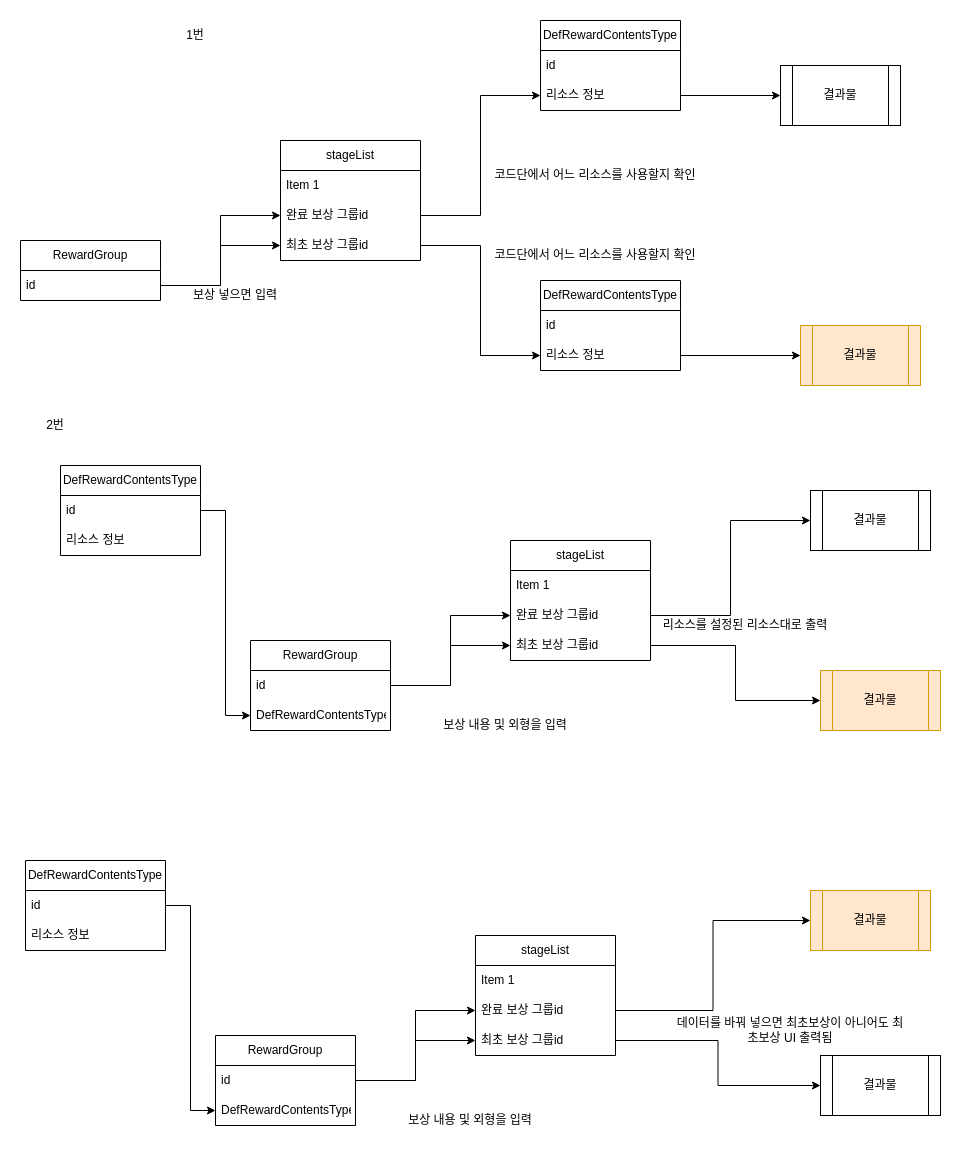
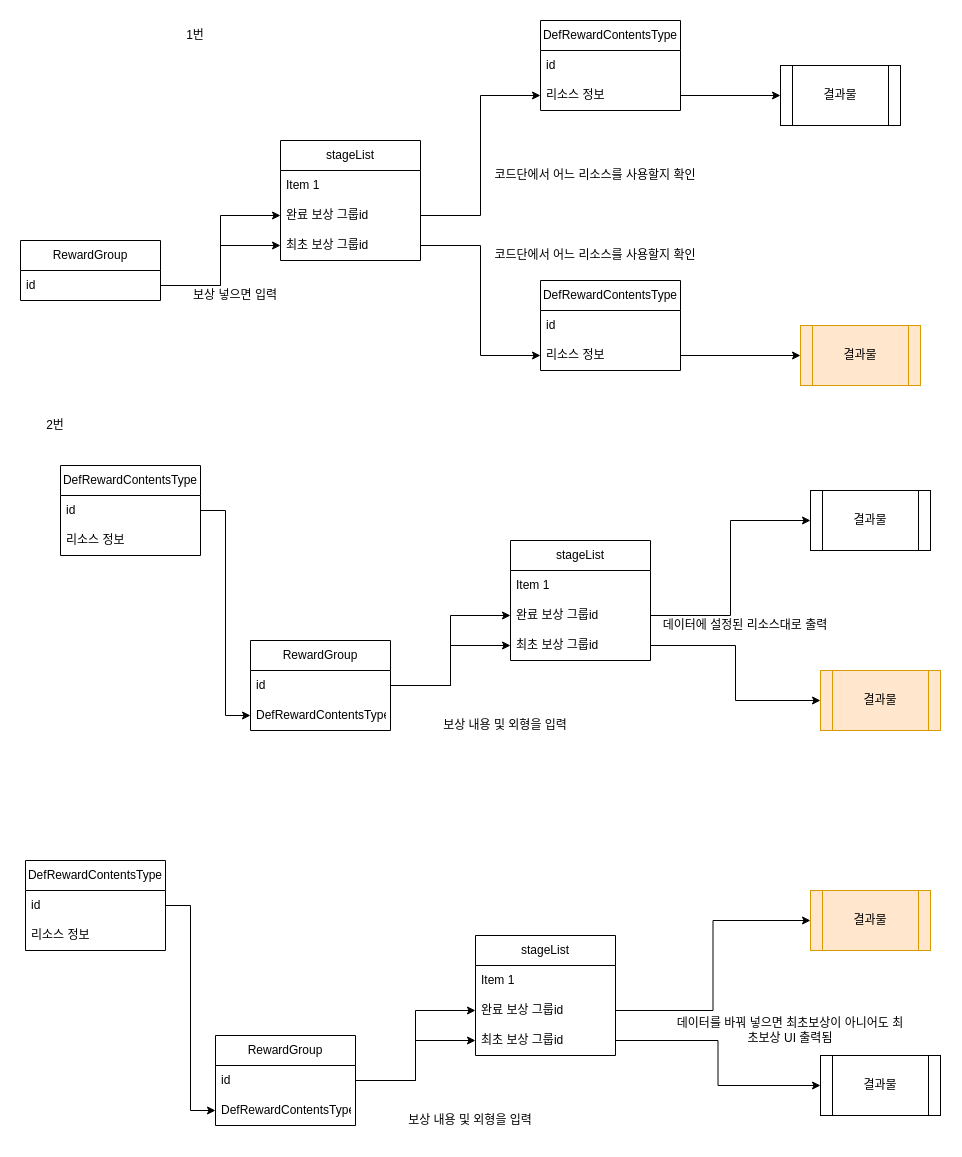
  <mxCell id="0" />
  <mxCell id="1" parent="0" />
  <mxCell id="2" value="stageList" style="swimlane;fontStyle=0;childLayout=stackLayout;horizontal=1;startSize=30;horizontalStack=0;resizeParent=1;resizeParentMax=0;resizeLast=0;collapsible=1;marginBottom=0;whiteSpace=wrap;html=1;" vertex="1" parent="1"><mxGeometry x="280" y="140" width="140" height="120" as="geometry" /></mxCell>
  <mxCell id="3" value="Item 1" style="text;strokeColor=none;fillColor=none;align=left;verticalAlign=middle;spacingLeft=4;spacingRight=4;overflow=hidden;points=[[0,0.5],[1,0.5]];portConstraint=eastwest;rotatable=0;whiteSpace=wrap;html=1;" vertex="1" parent="2"><mxGeometry y="30" width="140" height="30" as="geometry" /></mxCell>
  <mxCell id="4" value="완료 보상 그룹id" style="text;strokeColor=none;fillColor=none;align=left;verticalAlign=middle;spacingLeft=4;spacingRight=4;overflow=hidden;points=[[0,0.5],[1,0.5]];portConstraint=eastwest;rotatable=0;whiteSpace=wrap;html=1;" vertex="1" parent="2"><mxGeometry y="60" width="140" height="30" as="geometry" /></mxCell>
  <mxCell id="5" value="최초 보상 그룹id" style="text;strokeColor=none;fillColor=none;align=left;verticalAlign=middle;spacingLeft=4;spacingRight=4;overflow=hidden;points=[[0,0.5],[1,0.5]];portConstraint=eastwest;rotatable=0;whiteSpace=wrap;html=1;" vertex="1" parent="2"><mxGeometry y="90" width="140" height="30" as="geometry" /></mxCell>
  <mxCell id="6" value="DefRewardContentsType" style="swimlane;fontStyle=0;childLayout=stackLayout;horizontal=1;startSize=30;horizontalStack=0;resizeParent=1;resizeParentMax=0;resizeLast=0;collapsible=1;marginBottom=0;whiteSpace=wrap;html=1;" vertex="1" parent="1"><mxGeometry x="540" y="280" width="140" height="90" as="geometry" /></mxCell>
  <mxCell id="7" value="id" style="text;strokeColor=none;fillColor=none;align=left;verticalAlign=middle;spacingLeft=4;spacingRight=4;overflow=hidden;points=[[0,0.5],[1,0.5]];portConstraint=eastwest;rotatable=0;whiteSpace=wrap;html=1;" vertex="1" parent="6"><mxGeometry y="30" width="140" height="30" as="geometry" /></mxCell>
  <mxCell id="8" value="리소스 정보" style="text;strokeColor=none;fillColor=none;align=left;verticalAlign=middle;spacingLeft=4;spacingRight=4;overflow=hidden;points=[[0,0.5],[1,0.5]];portConstraint=eastwest;rotatable=0;whiteSpace=wrap;html=1;" vertex="1" parent="6"><mxGeometry y="60" width="140" height="30" as="geometry" /></mxCell>
  <mxCell id="9" value="RewardGroup" style="swimlane;fontStyle=0;childLayout=stackLayout;horizontal=1;startSize=30;horizontalStack=0;resizeParent=1;resizeParentMax=0;resizeLast=0;collapsible=1;marginBottom=0;whiteSpace=wrap;html=1;" vertex="1" parent="1"><mxGeometry x="20" y="240" width="140" height="60" as="geometry" /></mxCell>
  <mxCell id="10" value="id" style="text;strokeColor=none;fillColor=none;align=left;verticalAlign=middle;spacingLeft=4;spacingRight=4;overflow=hidden;points=[[0,0.5],[1,0.5]];portConstraint=eastwest;rotatable=0;whiteSpace=wrap;html=1;" vertex="1" parent="9"><mxGeometry y="30" width="140" height="30" as="geometry" /></mxCell>
  <mxCell id="11" style="edgeStyle=orthogonalEdgeStyle;rounded=0;orthogonalLoop=1;jettySize=auto;html=1;exitX=1;exitY=0.5;exitDx=0;exitDy=0;" edge="1" parent="1" source="10" target="5"><mxGeometry relative="1" as="geometry" /></mxCell>
  <mxCell id="12" style="edgeStyle=orthogonalEdgeStyle;rounded=0;orthogonalLoop=1;jettySize=auto;html=1;exitX=1;exitY=0.5;exitDx=0;exitDy=0;entryX=0;entryY=0.5;entryDx=0;entryDy=0;" edge="1" parent="1" source="5" target="8"><mxGeometry relative="1" as="geometry" /></mxCell>
  <mxCell id="13" value="결과물" style="shape=process;whiteSpace=wrap;html=1;backgroundOutline=1;fillColor=#ffe6cc;strokeColor=#d79b00;" vertex="1" parent="1"><mxGeometry x="800" y="325" width="120" height="60" as="geometry" /></mxCell>
  <mxCell id="14" style="edgeStyle=orthogonalEdgeStyle;rounded=0;orthogonalLoop=1;jettySize=auto;html=1;exitX=1;exitY=0.5;exitDx=0;exitDy=0;" edge="1" parent="1" source="8" target="13"><mxGeometry relative="1" as="geometry"><mxPoint x="840" y="220" as="targetPoint" /></mxGeometry></mxCell>
  <mxCell id="15" value="DefRewardContentsType" style="swimlane;fontStyle=0;childLayout=stackLayout;horizontal=1;startSize=30;horizontalStack=0;resizeParent=1;resizeParentMax=0;resizeLast=0;collapsible=1;marginBottom=0;whiteSpace=wrap;html=1;" vertex="1" parent="1"><mxGeometry x="540" y="20" width="140" height="90" as="geometry" /></mxCell>
  <mxCell id="16" value="id" style="text;strokeColor=none;fillColor=none;align=left;verticalAlign=middle;spacingLeft=4;spacingRight=4;overflow=hidden;points=[[0,0.5],[1,0.5]];portConstraint=eastwest;rotatable=0;whiteSpace=wrap;html=1;" vertex="1" parent="15"><mxGeometry y="30" width="140" height="30" as="geometry" /></mxCell>
  <mxCell id="17" value="리소스 정보" style="text;strokeColor=none;fillColor=none;align=left;verticalAlign=middle;spacingLeft=4;spacingRight=4;overflow=hidden;points=[[0,0.5],[1,0.5]];portConstraint=eastwest;rotatable=0;whiteSpace=wrap;html=1;" vertex="1" parent="15"><mxGeometry y="60" width="140" height="30" as="geometry" /></mxCell>
  <mxCell id="18" style="edgeStyle=orthogonalEdgeStyle;rounded=0;orthogonalLoop=1;jettySize=auto;html=1;exitX=1;exitY=0.5;exitDx=0;exitDy=0;entryX=0;entryY=0.5;entryDx=0;entryDy=0;" edge="1" parent="1" source="4" target="17"><mxGeometry relative="1" as="geometry"><mxPoint x="520" y="160" as="targetPoint" /></mxGeometry></mxCell>
  <mxCell id="19" value="결과물" style="shape=process;whiteSpace=wrap;html=1;backgroundOutline=1;" vertex="1" parent="1"><mxGeometry x="780" y="65" width="120" height="60" as="geometry" /></mxCell>
  <mxCell id="20" style="edgeStyle=orthogonalEdgeStyle;rounded=0;orthogonalLoop=1;jettySize=auto;html=1;exitX=1;exitY=0.5;exitDx=0;exitDy=0;entryX=0;entryY=0.5;entryDx=0;entryDy=0;" edge="1" parent="1" source="17" target="19"><mxGeometry relative="1" as="geometry" /></mxCell>
  <mxCell id="21" value="코드단에서 어느 리소스를 사용할지 확인" style="text;html=1;align=center;verticalAlign=middle;whiteSpace=wrap;rounded=0;" vertex="1" parent="1"><mxGeometry x="480" y="160" width="230" height="30" as="geometry" /></mxCell>
  <mxCell id="22" value="코드단에서 어느 리소스를 사용할지 확인" style="text;html=1;align=center;verticalAlign=middle;whiteSpace=wrap;rounded=0;" vertex="1" parent="1"><mxGeometry x="480" y="240" width="230" height="30" as="geometry" /></mxCell>
  <mxCell id="23" value="stageList" style="swimlane;fontStyle=0;childLayout=stackLayout;horizontal=1;startSize=30;horizontalStack=0;resizeParent=1;resizeParentMax=0;resizeLast=0;collapsible=1;marginBottom=0;whiteSpace=wrap;html=1;" vertex="1" parent="1"><mxGeometry x="510" y="540" width="140" height="120" as="geometry" /></mxCell>
  <mxCell id="24" value="Item 1" style="text;strokeColor=none;fillColor=none;align=left;verticalAlign=middle;spacingLeft=4;spacingRight=4;overflow=hidden;points=[[0,0.5],[1,0.5]];portConstraint=eastwest;rotatable=0;whiteSpace=wrap;html=1;" vertex="1" parent="23"><mxGeometry y="30" width="140" height="30" as="geometry" /></mxCell>
  <mxCell id="25" value="완료 보상 그룹id" style="text;strokeColor=none;fillColor=none;align=left;verticalAlign=middle;spacingLeft=4;spacingRight=4;overflow=hidden;points=[[0,0.5],[1,0.5]];portConstraint=eastwest;rotatable=0;whiteSpace=wrap;html=1;" vertex="1" parent="23"><mxGeometry y="60" width="140" height="30" as="geometry" /></mxCell>
  <mxCell id="26" value="최초 보상 그룹id" style="text;strokeColor=none;fillColor=none;align=left;verticalAlign=middle;spacingLeft=4;spacingRight=4;overflow=hidden;points=[[0,0.5],[1,0.5]];portConstraint=eastwest;rotatable=0;whiteSpace=wrap;html=1;" vertex="1" parent="23"><mxGeometry y="90" width="140" height="30" as="geometry" /></mxCell>
  <mxCell id="27" value="DefRewardContentsType" style="swimlane;fontStyle=0;childLayout=stackLayout;horizontal=1;startSize=30;horizontalStack=0;resizeParent=1;resizeParentMax=0;resizeLast=0;collapsible=1;marginBottom=0;whiteSpace=wrap;html=1;" vertex="1" parent="1"><mxGeometry x="60" y="465" width="140" height="90" as="geometry" /></mxCell>
  <mxCell id="28" value="id" style="text;strokeColor=none;fillColor=none;align=left;verticalAlign=middle;spacingLeft=4;spacingRight=4;overflow=hidden;points=[[0,0.5],[1,0.5]];portConstraint=eastwest;rotatable=0;whiteSpace=wrap;html=1;" vertex="1" parent="27"><mxGeometry y="30" width="140" height="30" as="geometry" /></mxCell>
  <mxCell id="29" value="리소스 정보" style="text;strokeColor=none;fillColor=none;align=left;verticalAlign=middle;spacingLeft=4;spacingRight=4;overflow=hidden;points=[[0,0.5],[1,0.5]];portConstraint=eastwest;rotatable=0;whiteSpace=wrap;html=1;" vertex="1" parent="27"><mxGeometry y="60" width="140" height="30" as="geometry" /></mxCell>
  <mxCell id="30" value="RewardGroup" style="swimlane;fontStyle=0;childLayout=stackLayout;horizontal=1;startSize=30;horizontalStack=0;resizeParent=1;resizeParentMax=0;resizeLast=0;collapsible=1;marginBottom=0;whiteSpace=wrap;html=1;" vertex="1" parent="1"><mxGeometry x="250" y="640" width="140" height="90" as="geometry" /></mxCell>
  <mxCell id="31" value="id" style="text;strokeColor=none;fillColor=none;align=left;verticalAlign=middle;spacingLeft=4;spacingRight=4;overflow=hidden;points=[[0,0.5],[1,0.5]];portConstraint=eastwest;rotatable=0;whiteSpace=wrap;html=1;" vertex="1" parent="30"><mxGeometry y="30" width="140" height="30" as="geometry" /></mxCell>
  <mxCell id="32" value="&lt;span style=&quot;text-align: center;&quot;&gt;DefRewardContentsType&lt;/span&gt;" style="text;strokeColor=none;fillColor=none;align=left;verticalAlign=middle;spacingLeft=4;spacingRight=4;overflow=hidden;points=[[0,0.5],[1,0.5]];portConstraint=eastwest;rotatable=0;whiteSpace=wrap;html=1;" vertex="1" parent="30"><mxGeometry y="60" width="140" height="30" as="geometry" /></mxCell>
  <mxCell id="33" style="edgeStyle=orthogonalEdgeStyle;rounded=0;orthogonalLoop=1;jettySize=auto;html=1;exitX=1;exitY=0.5;exitDx=0;exitDy=0;" edge="1" parent="1" source="31" target="26"><mxGeometry relative="1" as="geometry" /></mxCell>
  <mxCell id="34" value="결과물" style="shape=process;whiteSpace=wrap;html=1;backgroundOutline=1;fillColor=#ffe6cc;strokeColor=#d79b00;" vertex="1" parent="1"><mxGeometry x="820" y="670" width="120" height="60" as="geometry" /></mxCell>
  <mxCell id="35" value="결과물" style="shape=process;whiteSpace=wrap;html=1;backgroundOutline=1;" vertex="1" parent="1"><mxGeometry x="810" y="490" width="120" height="60" as="geometry" /></mxCell>
  <mxCell id="36" style="edgeStyle=orthogonalEdgeStyle;rounded=0;orthogonalLoop=1;jettySize=auto;html=1;exitX=1;exitY=0.5;exitDx=0;exitDy=0;entryX=0;entryY=0.5;entryDx=0;entryDy=0;" edge="1" parent="1" source="28" target="32"><mxGeometry relative="1" as="geometry" /></mxCell>
  <mxCell id="37" style="edgeStyle=orthogonalEdgeStyle;rounded=0;orthogonalLoop=1;jettySize=auto;html=1;exitX=1;exitY=0.5;exitDx=0;exitDy=0;entryX=0;entryY=0.5;entryDx=0;entryDy=0;" edge="1" parent="1" source="10" target="4"><mxGeometry relative="1" as="geometry" /></mxCell>
  <mxCell id="38" value="보상 넣으면 입력" style="text;html=1;align=center;verticalAlign=middle;whiteSpace=wrap;rounded=0;" vertex="1" parent="1"><mxGeometry x="120" y="280" width="230" height="30" as="geometry" /></mxCell>
  <mxCell id="39" value="보상 내용 및 외형을 입력" style="text;html=1;align=center;verticalAlign=middle;whiteSpace=wrap;rounded=0;" vertex="1" parent="1"><mxGeometry x="390" y="710" width="230" height="30" as="geometry" /></mxCell>
  <mxCell id="40" style="edgeStyle=orthogonalEdgeStyle;rounded=0;orthogonalLoop=1;jettySize=auto;html=1;exitX=1;exitY=0.5;exitDx=0;exitDy=0;entryX=0;entryY=0.5;entryDx=0;entryDy=0;" edge="1" parent="1" source="31" target="25"><mxGeometry relative="1" as="geometry" /></mxCell>
  <mxCell id="41" style="edgeStyle=orthogonalEdgeStyle;rounded=0;orthogonalLoop=1;jettySize=auto;html=1;exitX=1;exitY=0.5;exitDx=0;exitDy=0;entryX=0;entryY=0.5;entryDx=0;entryDy=0;" edge="1" parent="1" source="25" target="35"><mxGeometry relative="1" as="geometry" /></mxCell>
  <mxCell id="42" style="edgeStyle=orthogonalEdgeStyle;rounded=0;orthogonalLoop=1;jettySize=auto;html=1;exitX=1;exitY=0.5;exitDx=0;exitDy=0;entryX=0;entryY=0.5;entryDx=0;entryDy=0;" edge="1" parent="1" source="26" target="34"><mxGeometry relative="1" as="geometry" /></mxCell>
- <mxCell id="43" value="리소스를 설정된 리소스대로 출력" style="text;html=1;align=center;verticalAlign=middle;whiteSpace=wrap;rounded=0;" vertex="1" parent="1"><mxGeometry x="630" y="610" width="230" height="30" as="geometry" /></mxCell>
+ <mxCell id="43" value="데이터에 설정된 리소스대로 출력" style="text;html=1;align=center;verticalAlign=middle;whiteSpace=wrap;rounded=0;" vertex="1" parent="1"><mxGeometry x="630" y="610" width="230" height="30" as="geometry" /></mxCell>
  <mxCell id="44" value="stageList" style="swimlane;fontStyle=0;childLayout=stackLayout;horizontal=1;startSize=30;horizontalStack=0;resizeParent=1;resizeParentMax=0;resizeLast=0;collapsible=1;marginBottom=0;whiteSpace=wrap;html=1;" vertex="1" parent="1"><mxGeometry x="475" y="935" width="140" height="120" as="geometry" /></mxCell>
  <mxCell id="45" value="Item 1" style="text;strokeColor=none;fillColor=none;align=left;verticalAlign=middle;spacingLeft=4;spacingRight=4;overflow=hidden;points=[[0,0.5],[1,0.5]];portConstraint=eastwest;rotatable=0;whiteSpace=wrap;html=1;" vertex="1" parent="44"><mxGeometry y="30" width="140" height="30" as="geometry" /></mxCell>
  <mxCell id="46" value="완료 보상 그룹id" style="text;strokeColor=none;fillColor=none;align=left;verticalAlign=middle;spacingLeft=4;spacingRight=4;overflow=hidden;points=[[0,0.5],[1,0.5]];portConstraint=eastwest;rotatable=0;whiteSpace=wrap;html=1;" vertex="1" parent="44"><mxGeometry y="60" width="140" height="30" as="geometry" /></mxCell>
  <mxCell id="47" value="최초 보상 그룹id" style="text;strokeColor=none;fillColor=none;align=left;verticalAlign=middle;spacingLeft=4;spacingRight=4;overflow=hidden;points=[[0,0.5],[1,0.5]];portConstraint=eastwest;rotatable=0;whiteSpace=wrap;html=1;" vertex="1" parent="44"><mxGeometry y="90" width="140" height="30" as="geometry" /></mxCell>
  <mxCell id="48" value="DefRewardContentsType" style="swimlane;fontStyle=0;childLayout=stackLayout;horizontal=1;startSize=30;horizontalStack=0;resizeParent=1;resizeParentMax=0;resizeLast=0;collapsible=1;marginBottom=0;whiteSpace=wrap;html=1;" vertex="1" parent="1"><mxGeometry x="25" y="860" width="140" height="90" as="geometry" /></mxCell>
  <mxCell id="49" value="id" style="text;strokeColor=none;fillColor=none;align=left;verticalAlign=middle;spacingLeft=4;spacingRight=4;overflow=hidden;points=[[0,0.5],[1,0.5]];portConstraint=eastwest;rotatable=0;whiteSpace=wrap;html=1;" vertex="1" parent="48"><mxGeometry y="30" width="140" height="30" as="geometry" /></mxCell>
  <mxCell id="50" value="리소스 정보" style="text;strokeColor=none;fillColor=none;align=left;verticalAlign=middle;spacingLeft=4;spacingRight=4;overflow=hidden;points=[[0,0.5],[1,0.5]];portConstraint=eastwest;rotatable=0;whiteSpace=wrap;html=1;" vertex="1" parent="48"><mxGeometry y="60" width="140" height="30" as="geometry" /></mxCell>
  <mxCell id="51" value="RewardGroup" style="swimlane;fontStyle=0;childLayout=stackLayout;horizontal=1;startSize=30;horizontalStack=0;resizeParent=1;resizeParentMax=0;resizeLast=0;collapsible=1;marginBottom=0;whiteSpace=wrap;html=1;" vertex="1" parent="1"><mxGeometry x="215" y="1035" width="140" height="90" as="geometry" /></mxCell>
  <mxCell id="52" value="id" style="text;strokeColor=none;fillColor=none;align=left;verticalAlign=middle;spacingLeft=4;spacingRight=4;overflow=hidden;points=[[0,0.5],[1,0.5]];portConstraint=eastwest;rotatable=0;whiteSpace=wrap;html=1;" vertex="1" parent="51"><mxGeometry y="30" width="140" height="30" as="geometry" /></mxCell>
  <mxCell id="53" value="&lt;span style=&quot;text-align: center;&quot;&gt;DefRewardContentsType&lt;/span&gt;" style="text;strokeColor=none;fillColor=none;align=left;verticalAlign=middle;spacingLeft=4;spacingRight=4;overflow=hidden;points=[[0,0.5],[1,0.5]];portConstraint=eastwest;rotatable=0;whiteSpace=wrap;html=1;" vertex="1" parent="51"><mxGeometry y="60" width="140" height="30" as="geometry" /></mxCell>
  <mxCell id="54" style="edgeStyle=orthogonalEdgeStyle;rounded=0;orthogonalLoop=1;jettySize=auto;html=1;exitX=1;exitY=0.5;exitDx=0;exitDy=0;" edge="1" parent="1" source="52" target="47"><mxGeometry relative="1" as="geometry" /></mxCell>
  <mxCell id="55" style="edgeStyle=orthogonalEdgeStyle;rounded=0;orthogonalLoop=1;jettySize=auto;html=1;exitX=1;exitY=0.5;exitDx=0;exitDy=0;entryX=0;entryY=0.5;entryDx=0;entryDy=0;" edge="1" parent="1" source="49" target="53"><mxGeometry relative="1" as="geometry" /></mxCell>
  <mxCell id="56" value="보상 내용 및 외형을 입력" style="text;html=1;align=center;verticalAlign=middle;whiteSpace=wrap;rounded=0;" vertex="1" parent="1"><mxGeometry x="355" y="1105" width="230" height="30" as="geometry" /></mxCell>
  <mxCell id="57" style="edgeStyle=orthogonalEdgeStyle;rounded=0;orthogonalLoop=1;jettySize=auto;html=1;exitX=1;exitY=0.5;exitDx=0;exitDy=0;entryX=0;entryY=0.5;entryDx=0;entryDy=0;" edge="1" parent="1" source="52" target="46"><mxGeometry relative="1" as="geometry" /></mxCell>
  <mxCell id="58" style="edgeStyle=orthogonalEdgeStyle;rounded=0;orthogonalLoop=1;jettySize=auto;html=1;exitX=1;exitY=0.5;exitDx=0;exitDy=0;entryX=0;entryY=0.5;entryDx=0;entryDy=0;" edge="1" parent="1" source="46" target="62"><mxGeometry relative="1" as="geometry"><mxPoint x="775" y="915" as="targetPoint" /></mxGeometry></mxCell>
  <mxCell id="59" style="edgeStyle=orthogonalEdgeStyle;rounded=0;orthogonalLoop=1;jettySize=auto;html=1;exitX=1;exitY=0.5;exitDx=0;exitDy=0;entryX=0;entryY=0.5;entryDx=0;entryDy=0;" edge="1" parent="1" source="47" target="61"><mxGeometry relative="1" as="geometry"><mxPoint x="785" y="1095" as="targetPoint" /></mxGeometry></mxCell>
  <mxCell id="60" value="데이터를 바꿔 넣으면 최초보상이 아니어도 최초보상 UI 출력됨" style="text;html=1;align=center;verticalAlign=middle;whiteSpace=wrap;rounded=0;" vertex="1" parent="1"><mxGeometry x="675" y="1015" width="230" height="30" as="geometry" /></mxCell>
  <mxCell id="61" value="결과물" style="shape=process;whiteSpace=wrap;html=1;backgroundOutline=1;" vertex="1" parent="1"><mxGeometry x="820" y="1055" width="120" height="60" as="geometry" /></mxCell>
  <mxCell id="62" value="결과물" style="shape=process;whiteSpace=wrap;html=1;backgroundOutline=1;fillColor=#ffe6cc;strokeColor=#d79b00;" vertex="1" parent="1"><mxGeometry x="810" y="890" width="120" height="60" as="geometry" /></mxCell>
  <mxCell id="63" value="1번" style="text;html=1;align=center;verticalAlign=middle;whiteSpace=wrap;rounded=0;" vertex="1" parent="1"><mxGeometry x="165" y="20" width="60" height="30" as="geometry" /></mxCell>
  <mxCell id="64" value="2번" style="text;html=1;align=center;verticalAlign=middle;whiteSpace=wrap;rounded=0;" vertex="1" parent="1"><mxGeometry x="25" y="410" width="60" height="30" as="geometry" /></mxCell>
